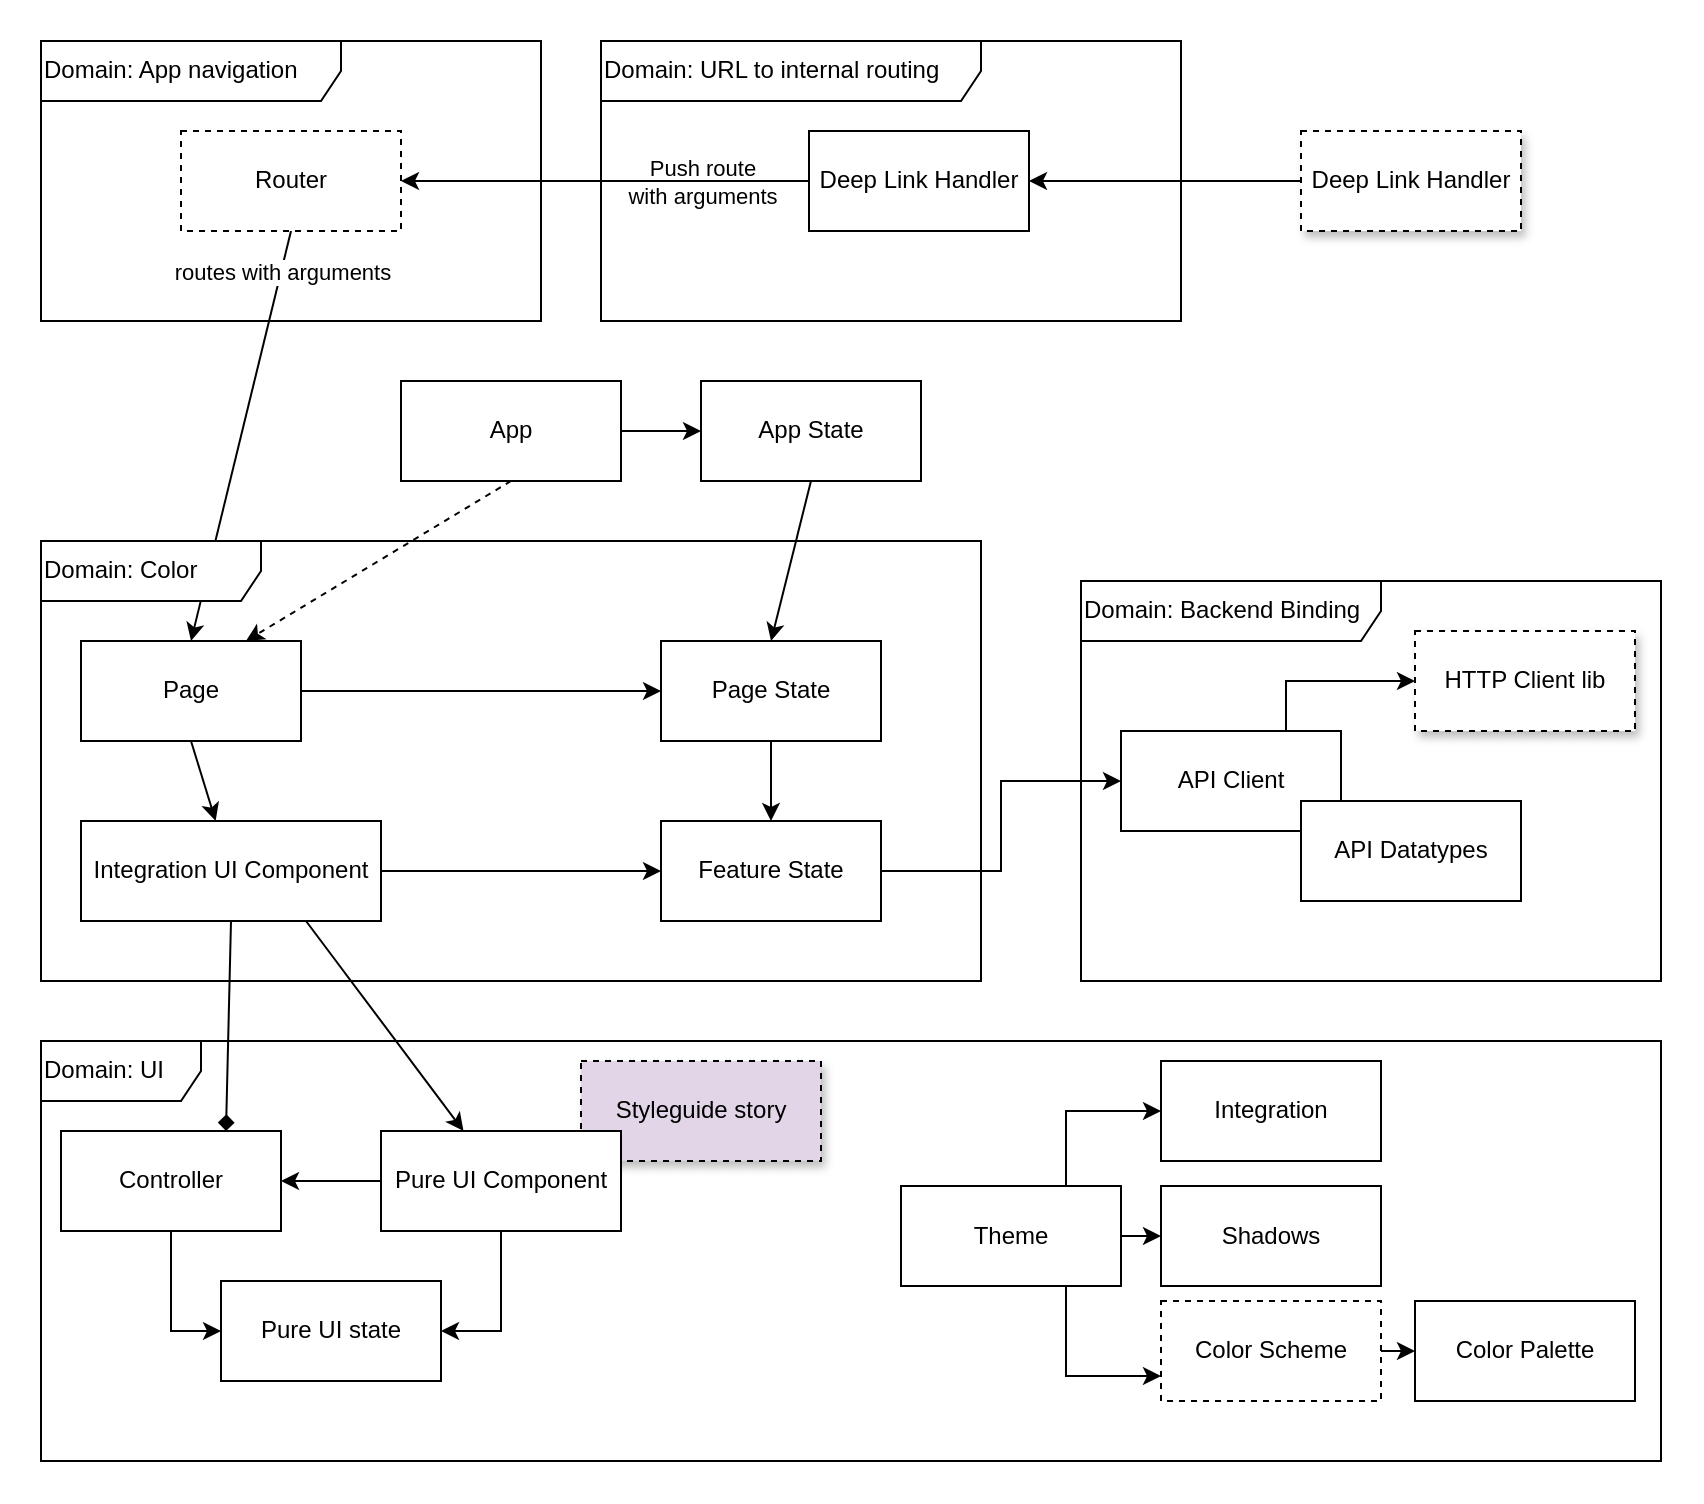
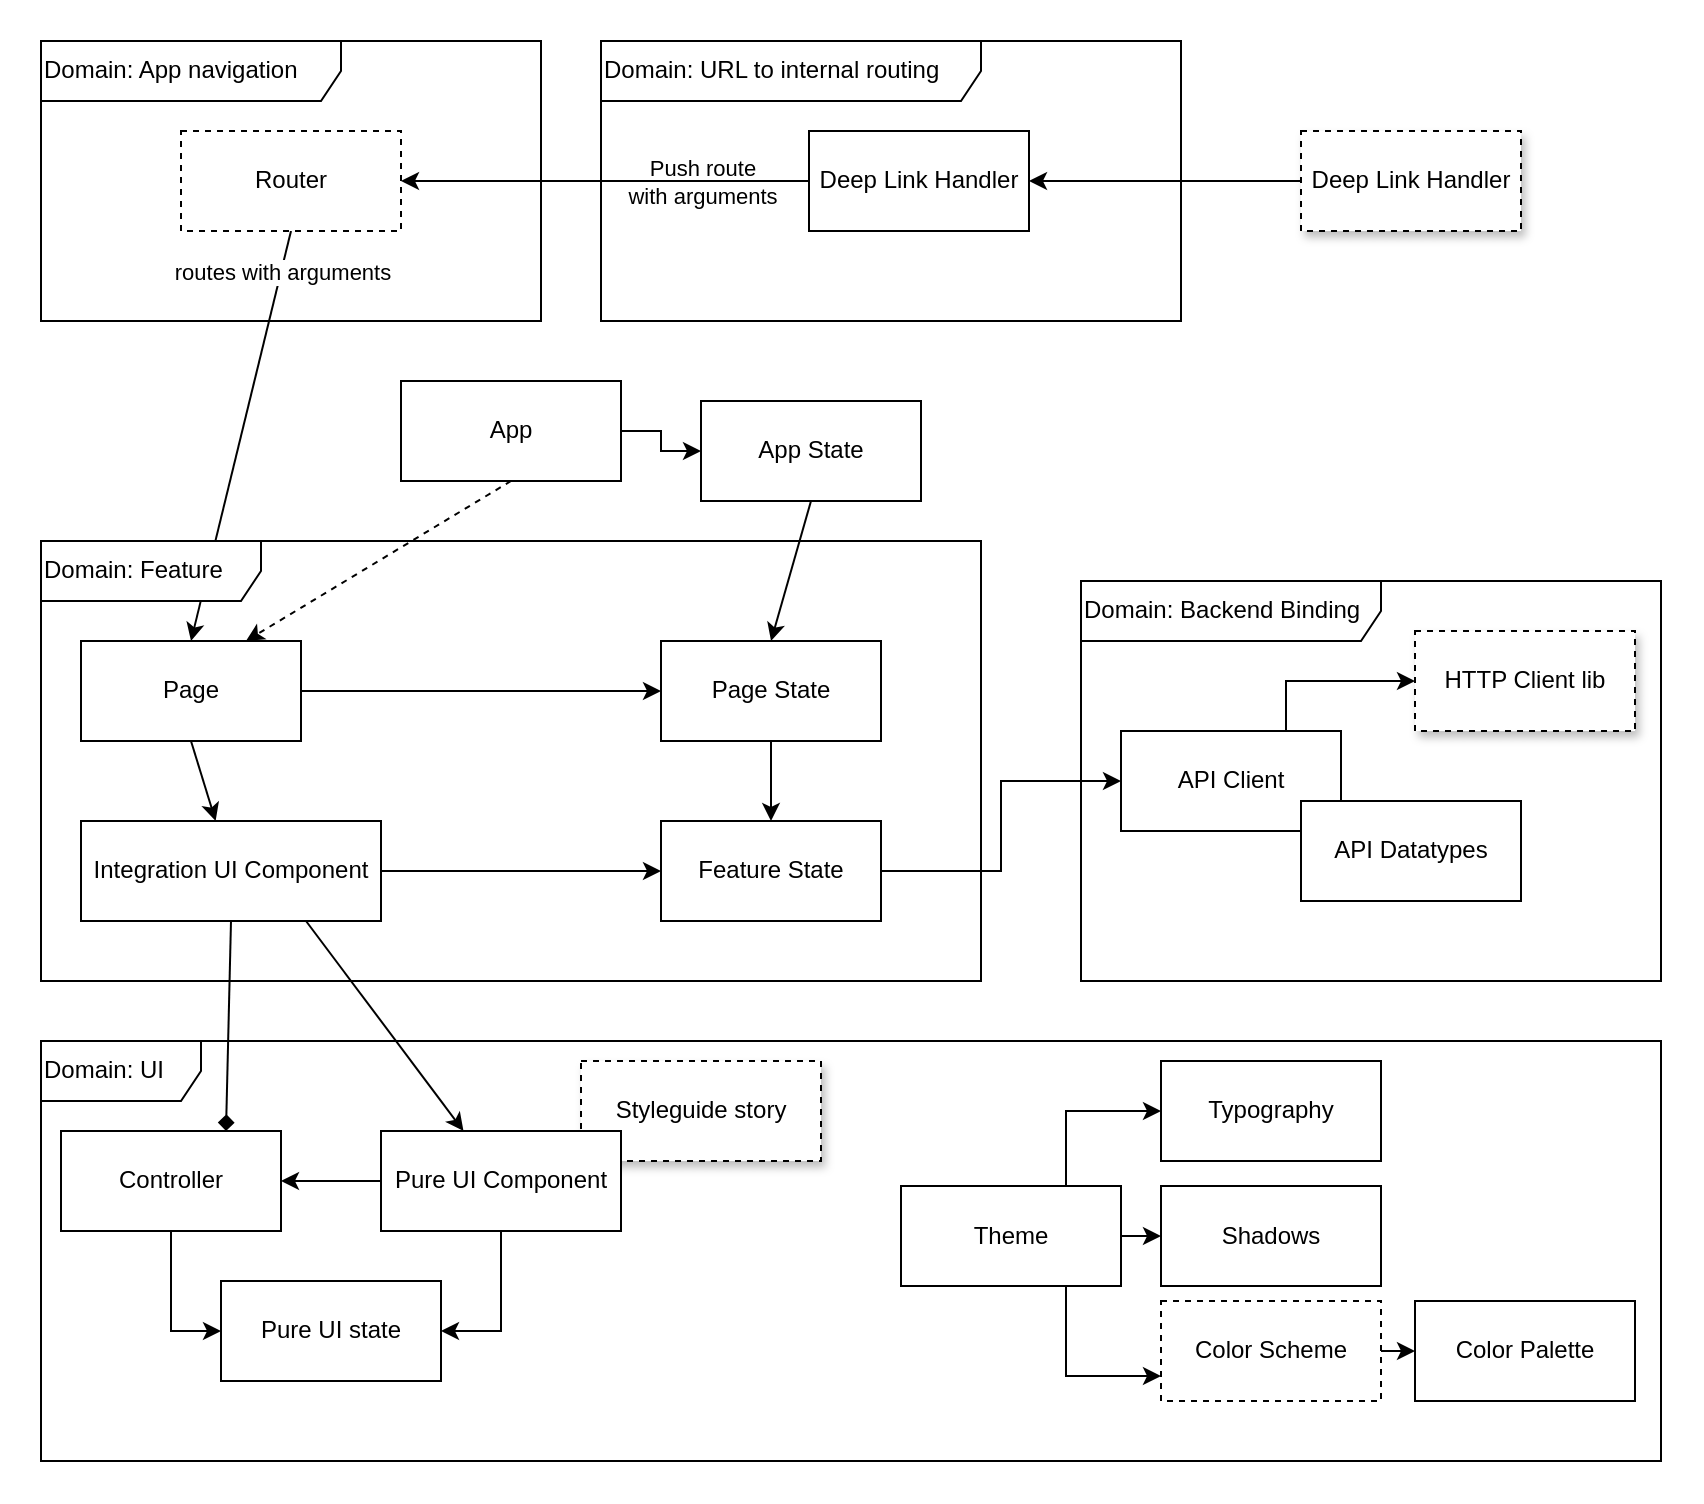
  <mxCell id="0" />
  <mxCell id="1" parent="0" />
  <mxCell id="2" style="rounded=0;orthogonalLoop=1;jettySize=auto;html=1;exitX=0.5;exitY=1;exitDx=0;exitDy=0;entryX=0.5;entryY=0;entryDx=0;entryDy=0;" edge="1" parent="1" source="44" target="30"><mxGeometry relative="1" as="geometry" /></mxCell>
  <mxCell id="3" value="routes with arguments" style="edgeLabel;html=1;align=center;verticalAlign=middle;resizable=0;points=[];" vertex="1" connectable="0" parent="2"><mxGeometry x="-0.2" y="3" relative="1" as="geometry"><mxPoint x="12.01" y="-61.39" as="offset" /></mxGeometry></mxCell>
  <mxCell id="4" value="Domain: UI" style="shape=umlFrame;whiteSpace=wrap;html=1;width=80;height=30;align=left;" vertex="1" parent="1"><mxGeometry x="20" y="520" width="810" height="210" as="geometry" /></mxCell>
- <mxCell id="5" value="Styleguide story" style="html=1;align=center;shadow=1;glass=0;sketch=0;dashed=1;fillColor=#e1d5e7;" vertex="1" parent="1"><mxGeometry x="290" y="530" width="120" height="50" as="geometry" /></mxCell>
+ <mxCell id="5" value="Styleguide story" style="html=1;align=center;shadow=1;glass=0;sketch=0;dashed=1;" vertex="1" parent="1"><mxGeometry x="290" y="530" width="120" height="50" as="geometry" /></mxCell>
  <mxCell id="6" value="Domain: App navigation" style="shape=umlFrame;whiteSpace=wrap;html=1;width=150;height=30;align=left;" vertex="1" parent="1"><mxGeometry x="20" y="20" width="250" height="140" as="geometry" /></mxCell>
- <mxCell id="7" value="Domain: Color" style="shape=umlFrame;whiteSpace=wrap;html=1;width=110;height=30;align=left;" vertex="1" parent="1"><mxGeometry x="20" y="270" width="470" height="220" as="geometry" /></mxCell>
+ <mxCell id="7" value="Domain: Feature" style="shape=umlFrame;whiteSpace=wrap;html=1;width=110;height=30;align=left;" vertex="1" parent="1"><mxGeometry x="20" y="270" width="470" height="220" as="geometry" /></mxCell>
  <mxCell id="8" value="Domain: Backend Binding" style="shape=umlFrame;whiteSpace=wrap;html=1;width=150;height=30;align=left;" vertex="1" parent="1"><mxGeometry x="540" y="290" width="290" height="200" as="geometry" /></mxCell>
  <mxCell id="9" style="edgeStyle=orthogonalEdgeStyle;rounded=0;orthogonalLoop=1;jettySize=auto;html=1;entryX=0;entryY=0.5;entryDx=0;entryDy=0;" edge="1" parent="1" source="10" target="14"><mxGeometry relative="1" as="geometry" /></mxCell>
  <mxCell id="10" value="Controller" style="html=1;align=center;" vertex="1" parent="1"><mxGeometry x="30" y="565" width="110" height="50" as="geometry" /></mxCell>
  <mxCell id="11" style="edgeStyle=orthogonalEdgeStyle;rounded=0;orthogonalLoop=1;jettySize=auto;html=1;" edge="1" parent="1" source="13" target="10"><mxGeometry relative="1" as="geometry" /></mxCell>
  <mxCell id="12" style="edgeStyle=orthogonalEdgeStyle;rounded=0;orthogonalLoop=1;jettySize=auto;html=1;entryX=1;entryY=0.5;entryDx=0;entryDy=0;" edge="1" parent="1" source="13" target="14"><mxGeometry relative="1" as="geometry" /></mxCell>
  <mxCell id="13" value="Pure UI Component" style="html=1;align=center;" vertex="1" parent="1"><mxGeometry x="190" y="565" width="120" height="50" as="geometry" /></mxCell>
  <mxCell id="14" value="Pure UI state" style="html=1;align=center;" vertex="1" parent="1"><mxGeometry x="110" y="640" width="110" height="50" as="geometry" /></mxCell>
  <mxCell id="15" style="edgeStyle=orthogonalEdgeStyle;rounded=0;orthogonalLoop=1;jettySize=auto;html=1;exitX=1;exitY=0.5;exitDx=0;exitDy=0;entryX=0;entryY=0.5;entryDx=0;entryDy=0;" edge="1" parent="1" source="18" target="20"><mxGeometry relative="1" as="geometry" /></mxCell>
  <mxCell id="16" style="edgeStyle=orthogonalEdgeStyle;rounded=0;orthogonalLoop=1;jettySize=auto;html=1;exitX=0.75;exitY=0;exitDx=0;exitDy=0;entryX=0;entryY=0.5;entryDx=0;entryDy=0;" edge="1" parent="1" source="18" target="19"><mxGeometry relative="1" as="geometry"><Array as="points"><mxPoint x="533" y="555" /></Array></mxGeometry></mxCell>
  <mxCell id="17" style="edgeStyle=orthogonalEdgeStyle;rounded=0;orthogonalLoop=1;jettySize=auto;html=1;exitX=0.75;exitY=1;exitDx=0;exitDy=0;entryX=0;entryY=0.75;entryDx=0;entryDy=0;" edge="1" parent="1" source="18" target="22"><mxGeometry relative="1" as="geometry" /></mxCell>
  <mxCell id="18" value="Theme" style="html=1;align=center;" vertex="1" parent="1"><mxGeometry x="450" y="592.5" width="110" height="50" as="geometry" /></mxCell>
- <mxCell id="19" value="Integration" style="html=1;align=center;" vertex="1" parent="1"><mxGeometry x="580" y="530" width="110" height="50" as="geometry" /></mxCell>
+ <mxCell id="19" value="Typography" style="html=1;align=center;" vertex="1" parent="1"><mxGeometry x="580" y="530" width="110" height="50" as="geometry" /></mxCell>
  <mxCell id="20" value="Shadows" style="html=1;align=center;" vertex="1" parent="1"><mxGeometry x="580" y="592.5" width="110" height="50" as="geometry" /></mxCell>
  <mxCell id="21" style="edgeStyle=orthogonalEdgeStyle;rounded=0;orthogonalLoop=1;jettySize=auto;html=1;exitX=1;exitY=0.5;exitDx=0;exitDy=0;entryX=0;entryY=0.5;entryDx=0;entryDy=0;" edge="1" parent="1" source="22" target="23"><mxGeometry relative="1" as="geometry" /></mxCell>
  <mxCell id="22" value="&lt;div&gt;Color Scheme&lt;/div&gt;" style="html=1;align=center;dashed=1;" vertex="1" parent="1"><mxGeometry x="580" y="650" width="110" height="50" as="geometry" /></mxCell>
  <mxCell id="23" value="&lt;div&gt;Color Palette&lt;br&gt;&lt;/div&gt;" style="html=1;align=center;" vertex="1" parent="1"><mxGeometry x="707" y="650" width="110" height="50" as="geometry" /></mxCell>
  <mxCell id="24" style="edgeStyle=orthogonalEdgeStyle;rounded=0;orthogonalLoop=1;jettySize=auto;html=1;exitX=0.75;exitY=0;exitDx=0;exitDy=0;entryX=0;entryY=0.5;entryDx=0;entryDy=0;" edge="1" parent="1" source="25" target="26"><mxGeometry relative="1" as="geometry" /></mxCell>
  <mxCell id="25" value="API Client" style="html=1;align=center;" vertex="1" parent="1"><mxGeometry x="560" y="365" width="110" height="50" as="geometry" /></mxCell>
  <mxCell id="26" value="HTTP Client lib" style="html=1;align=center;dashed=1;shadow=1;" vertex="1" parent="1"><mxGeometry x="707" y="315" width="110" height="50" as="geometry" /></mxCell>
  <mxCell id="27" value="API Datatypes" style="html=1;align=center;" vertex="1" parent="1"><mxGeometry x="650" y="400" width="110" height="50" as="geometry" /></mxCell>
  <mxCell id="28" style="edgeStyle=orthogonalEdgeStyle;rounded=0;orthogonalLoop=1;jettySize=auto;html=1;exitX=1;exitY=0.5;exitDx=0;exitDy=0;entryX=0;entryY=0.5;entryDx=0;entryDy=0;" edge="1" parent="1" source="30" target="36"><mxGeometry relative="1" as="geometry" /></mxCell>
  <mxCell id="29" style="rounded=0;orthogonalLoop=1;jettySize=auto;html=1;exitX=0.5;exitY=1;exitDx=0;exitDy=0;" edge="1" parent="1" source="30" target="34"><mxGeometry relative="1" as="geometry" /></mxCell>
  <mxCell id="30" value="Page" style="html=1;align=center;" vertex="1" parent="1"><mxGeometry x="40" y="320" width="110" height="50" as="geometry" /></mxCell>
  <mxCell id="31" style="edgeStyle=orthogonalEdgeStyle;rounded=0;orthogonalLoop=1;jettySize=auto;html=1;exitX=1;exitY=0.5;exitDx=0;exitDy=0;" edge="1" parent="1" source="34" target="38"><mxGeometry relative="1" as="geometry" /></mxCell>
  <mxCell id="32" style="rounded=0;orthogonalLoop=1;jettySize=auto;html=1;exitX=0.5;exitY=1;exitDx=0;exitDy=0;entryX=0.75;entryY=0;entryDx=0;entryDy=0;endArrow=diamond;" edge="1" parent="1" source="34" target="10"><mxGeometry relative="1" as="geometry" /></mxCell>
  <mxCell id="33" style="rounded=0;orthogonalLoop=1;jettySize=auto;html=1;exitX=0.75;exitY=1;exitDx=0;exitDy=0;" edge="1" parent="1" source="34" target="13"><mxGeometry relative="1" as="geometry" /></mxCell>
  <mxCell id="34" value="Integration UI Component" style="html=1;align=center;" vertex="1" parent="1"><mxGeometry x="40" y="410" width="150" height="50" as="geometry" /></mxCell>
  <mxCell id="35" style="edgeStyle=orthogonalEdgeStyle;rounded=0;orthogonalLoop=1;jettySize=auto;html=1;exitX=0.5;exitY=1;exitDx=0;exitDy=0;entryX=0.5;entryY=0;entryDx=0;entryDy=0;" edge="1" parent="1" source="36" target="38"><mxGeometry relative="1" as="geometry" /></mxCell>
  <mxCell id="36" value="Page State" style="html=1;align=center;" vertex="1" parent="1"><mxGeometry x="330" y="320" width="110" height="50" as="geometry" /></mxCell>
  <mxCell id="37" style="edgeStyle=orthogonalEdgeStyle;rounded=0;orthogonalLoop=1;jettySize=auto;html=1;exitX=1;exitY=0.5;exitDx=0;exitDy=0;" edge="1" parent="1" source="38" target="25"><mxGeometry relative="1" as="geometry" /></mxCell>
  <mxCell id="38" value="Feature State" style="html=1;align=center;" vertex="1" parent="1"><mxGeometry x="330" y="410" width="110" height="50" as="geometry" /></mxCell>
  <mxCell id="39" style="rounded=0;orthogonalLoop=1;jettySize=auto;html=1;exitX=0.5;exitY=1;exitDx=0;exitDy=0;entryX=0.5;entryY=0;entryDx=0;entryDy=0;" edge="1" parent="1" source="40" target="36"><mxGeometry relative="1" as="geometry" /></mxCell>
- <mxCell id="40" value="App State" style="html=1;align=center;" vertex="1" parent="1"><mxGeometry x="350" y="190" width="110" height="50" as="geometry" /></mxCell>
+ <mxCell id="40" value="App State" style="html=1;align=center;" vertex="1" parent="1"><mxGeometry x="350" y="200" width="110" height="50" as="geometry" /></mxCell>
  <mxCell id="41" style="edgeStyle=orthogonalEdgeStyle;rounded=0;orthogonalLoop=1;jettySize=auto;html=1;exitX=1;exitY=0.5;exitDx=0;exitDy=0;" edge="1" parent="1" source="42" target="40"><mxGeometry relative="1" as="geometry" /></mxCell>
  <mxCell id="42" value="&lt;div&gt;App&lt;/div&gt;" style="html=1;align=center;" vertex="1" parent="1"><mxGeometry x="200" y="190" width="110" height="50" as="geometry" /></mxCell>
  <mxCell id="43" value="Domain: URL to internal routing" style="shape=umlFrame;whiteSpace=wrap;html=1;width=190;height=30;align=left;" vertex="1" parent="1"><mxGeometry x="300" y="20" width="290" height="140" as="geometry" /></mxCell>
  <mxCell id="44" value="Router" style="html=1;align=center;dashed=1;" vertex="1" parent="1"><mxGeometry x="90" y="65" width="110" height="50" as="geometry" /></mxCell>
  <mxCell id="45" style="edgeStyle=orthogonalEdgeStyle;rounded=0;orthogonalLoop=1;jettySize=auto;html=1;exitX=0;exitY=0.5;exitDx=0;exitDy=0;" edge="1" parent="1" source="47" target="44"><mxGeometry relative="1" as="geometry" /></mxCell>
  <mxCell id="46" value="Push route&lt;br&gt;with arguments" style="edgeLabel;html=1;align=center;verticalAlign=middle;resizable=0;points=[];labelBackgroundColor=none;" vertex="1" connectable="0" parent="45"><mxGeometry x="-0.608" y="-2" relative="1" as="geometry"><mxPoint x="-14" y="2" as="offset" /></mxGeometry></mxCell>
  <mxCell id="47" value="Deep Link Handler" style="html=1;align=center;" vertex="1" parent="1"><mxGeometry x="404" y="65" width="110" height="50" as="geometry" /></mxCell>
  <mxCell id="48" style="edgeStyle=orthogonalEdgeStyle;rounded=0;orthogonalLoop=1;jettySize=auto;html=1;exitX=0;exitY=0.5;exitDx=0;exitDy=0;entryX=1;entryY=0.5;entryDx=0;entryDy=0;" edge="1" parent="1" source="49" target="47"><mxGeometry relative="1" as="geometry" /></mxCell>
  <mxCell id="49" value="Deep Link Handler" style="html=1;align=center;dashed=1;shadow=1;" vertex="1" parent="1"><mxGeometry x="650" y="65" width="110" height="50" as="geometry" /></mxCell>
  <mxCell id="50" style="rounded=0;orthogonalLoop=1;jettySize=auto;html=1;exitX=0.5;exitY=1;exitDx=0;exitDy=0;entryX=0.75;entryY=0;entryDx=0;entryDy=0;dashed=1;" edge="1" parent="1" source="42" target="30"><mxGeometry relative="1" as="geometry" /></mxCell>
